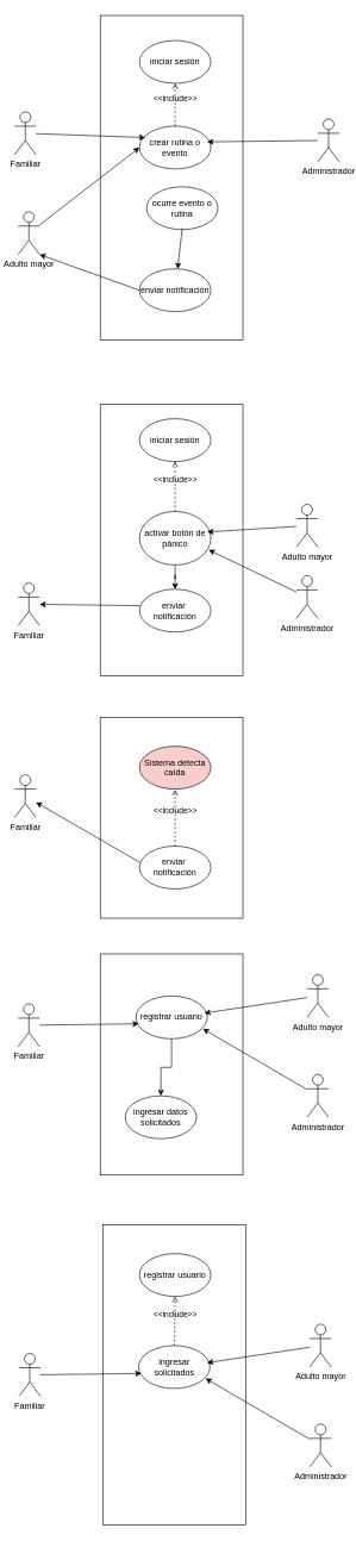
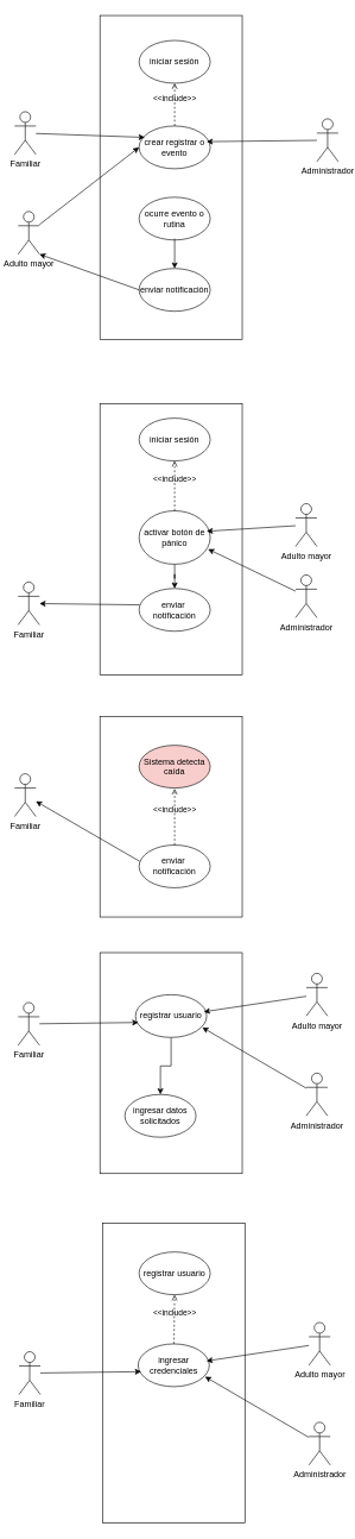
  <mxCell id="0" />
  <mxCell id="1" parent="0" />
  <mxCell id="2" value="" style="rounded=0;whiteSpace=wrap;html=1;" vertex="1" parent="1"><mxGeometry x="140" y="20" width="200" height="455" as="geometry" /></mxCell>
  <mxCell id="3" value="Familiar" style="shape=umlActor;verticalLabelPosition=bottom;verticalAlign=top;html=1;outlineConnect=0;" vertex="1" parent="1"><mxGeometry x="20" y="155" width="30" height="60" as="geometry" /></mxCell>
  <mxCell id="4" value="Adulto mayor" style="shape=umlActor;verticalLabelPosition=bottom;verticalAlign=top;html=1;outlineConnect=0;" vertex="1" parent="1"><mxGeometry x="25" y="295" width="30" height="60" as="geometry" /></mxCell>
- <mxCell id="5" value="crear rutina o evento" style="ellipse;whiteSpace=wrap;html=1;" vertex="1" parent="1"><mxGeometry x="195" y="175" width="100" height="60" as="geometry" /></mxCell>
+ <mxCell id="5" value="crear registrar o evento" style="ellipse;whiteSpace=wrap;html=1;" vertex="1" parent="1"><mxGeometry x="195" y="175" width="100" height="60" as="geometry" /></mxCell>
  <mxCell id="6" value="" style="endArrow=classic;html=1;rounded=0;entryX=0.08;entryY=0.267;entryDx=0;entryDy=0;entryPerimeter=0;" edge="1" parent="1" source="3" target="5"><mxGeometry width="50" height="50" relative="1" as="geometry"><mxPoint x="35" y="145" as="sourcePoint" /><mxPoint x="85" y="95" as="targetPoint" /></mxGeometry></mxCell>
  <mxCell id="7" value="" style="endArrow=classic;html=1;rounded=0;entryX=0;entryY=0.5;entryDx=0;entryDy=0;" edge="1" parent="1" source="4" target="5"><mxGeometry width="50" height="50" relative="1" as="geometry"><mxPoint x="240" y="165" as="sourcePoint" /><mxPoint x="290" y="115" as="targetPoint" /></mxGeometry></mxCell>
  <mxCell id="8" value="enviar notificación" style="ellipse;whiteSpace=wrap;html=1;" vertex="1" parent="1"><mxGeometry x="195" y="375" width="100" height="60" as="geometry" /></mxCell>
  <mxCell id="9" value="" style="rounded=0;whiteSpace=wrap;html=1;" vertex="1" parent="1"><mxGeometry x="140" y="565" width="200" height="380" as="geometry" /></mxCell>
  <mxCell id="10" value="Familiar" style="shape=umlActor;verticalLabelPosition=bottom;verticalAlign=top;html=1;outlineConnect=0;" vertex="1" parent="1"><mxGeometry x="25" y="815" width="30" height="60" as="geometry" /></mxCell>
  <mxCell id="11" value="Adulto mayor" style="shape=umlActor;verticalLabelPosition=bottom;verticalAlign=top;html=1;outlineConnect=0;" vertex="1" parent="1"><mxGeometry x="415" y="705" width="30" height="60" as="geometry" /></mxCell>
  <mxCell id="12" value="" style="edgeStyle=orthogonalEdgeStyle;rounded=0;orthogonalLoop=1;jettySize=auto;html=1;" edge="1" parent="1" source="13" target="16"><mxGeometry relative="1" as="geometry" /></mxCell>
  <mxCell id="13" value="activar botón de pánico" style="ellipse;whiteSpace=wrap;html=1;" vertex="1" parent="1"><mxGeometry x="195" y="715" width="100" height="75" as="geometry" /></mxCell>
  <mxCell id="14" value="" style="endArrow=classic;html=1;rounded=0;exitX=0.01;exitY=0.383;exitDx=0;exitDy=0;exitPerimeter=0;" edge="1" parent="1" source="16" target="10"><mxGeometry width="50" height="50" relative="1" as="geometry"><mxPoint x="40" y="754" as="sourcePoint" /><mxPoint x="90" y="704" as="targetPoint" /></mxGeometry></mxCell>
  <mxCell id="15" value="" style="endArrow=classic;html=1;rounded=0;entryX=0.95;entryY=0.383;entryDx=0;entryDy=0;entryPerimeter=0;" edge="1" parent="1" source="11" target="13"><mxGeometry width="50" height="50" relative="1" as="geometry"><mxPoint x="245" y="774" as="sourcePoint" /><mxPoint x="295" y="724" as="targetPoint" /></mxGeometry></mxCell>
  <mxCell id="16" value="enviar&amp;nbsp;&lt;div&gt;notificación&lt;/div&gt;" style="ellipse;whiteSpace=wrap;html=1;" vertex="1" parent="1"><mxGeometry x="195" y="824" width="100" height="60" as="geometry" /></mxCell>
  <mxCell id="17" value="" style="rounded=0;whiteSpace=wrap;html=1;" vertex="1" parent="1"><mxGeometry x="140" y="1004" width="200" height="281" as="geometry" /></mxCell>
  <mxCell id="18" value="Familiar" style="shape=umlActor;verticalLabelPosition=bottom;verticalAlign=top;html=1;outlineConnect=0;" vertex="1" parent="1"><mxGeometry x="20" y="1084" width="30" height="60" as="geometry" /></mxCell>
  <mxCell id="19" value="Sistema detecta caída" style="ellipse;whiteSpace=wrap;html=1;fillColor=#f8cecc;" vertex="1" parent="1"><mxGeometry x="195" y="1044" width="100" height="60" as="geometry" /></mxCell>
  <mxCell id="20" value="" style="endArrow=classic;html=1;rounded=0;exitX=0.01;exitY=0.383;exitDx=0;exitDy=0;exitPerimeter=0;" edge="1" parent="1" source="21" target="18"><mxGeometry width="50" height="50" relative="1" as="geometry"><mxPoint x="40" y="1114" as="sourcePoint" /><mxPoint x="90" y="1064" as="targetPoint" /></mxGeometry></mxCell>
  <mxCell id="21" value="enviar&amp;nbsp;&lt;div&gt;notificación&lt;/div&gt;" style="ellipse;whiteSpace=wrap;html=1;" vertex="1" parent="1"><mxGeometry x="195" y="1184" width="100" height="60" as="geometry" /></mxCell>
  <mxCell id="22" value="Administrador" style="shape=umlActor;verticalLabelPosition=bottom;verticalAlign=top;html=1;outlineConnect=0;" vertex="1" parent="1"><mxGeometry x="445" y="165" width="30" height="60" as="geometry" /></mxCell>
  <mxCell id="23" value="" style="endArrow=classic;html=1;rounded=0;entryX=0.95;entryY=0.367;entryDx=0;entryDy=0;entryPerimeter=0;" edge="1" parent="1" source="22" target="5"><mxGeometry width="50" height="50" relative="1" as="geometry"><mxPoint x="415" y="265" as="sourcePoint" /><mxPoint x="405" y="245" as="targetPoint" /></mxGeometry></mxCell>
  <mxCell id="24" value="Administrador" style="shape=umlActor;verticalLabelPosition=bottom;verticalAlign=top;html=1;outlineConnect=0;" vertex="1" parent="1"><mxGeometry x="415" y="805" width="30" height="60" as="geometry" /></mxCell>
  <mxCell id="25" value="" style="endArrow=classic;html=1;rounded=0;entryX=0.97;entryY=0.717;entryDx=0;entryDy=0;entryPerimeter=0;" edge="1" parent="1" source="24" target="13"><mxGeometry width="50" height="50" relative="1" as="geometry"><mxPoint x="340" y="904" as="sourcePoint" /><mxPoint x="390" y="854" as="targetPoint" /></mxGeometry></mxCell>
- <mxCell id="26" value="ocurre evento o rutina" style="ellipse;whiteSpace=wrap;html=1;" vertex="1" parent="1"><mxGeometry x="205" y="260" width="100" height="60" as="geometry" /></mxCell>
+ <mxCell id="26" value="ocurre evento o rutina" style="ellipse;whiteSpace=wrap;html=1;" vertex="1" parent="1"><mxGeometry x="195" y="275" width="100" height="60" as="geometry" /></mxCell>
  <mxCell id="27" value="" style="endArrow=classic;html=1;rounded=0;exitX=0.5;exitY=0.967;exitDx=0;exitDy=0;exitPerimeter=0;" edge="1" parent="1" source="26" target="8"><mxGeometry width="50" height="50" relative="1" as="geometry"><mxPoint x="230" y="345" as="sourcePoint" /><mxPoint x="280" y="295" as="targetPoint" /></mxGeometry></mxCell>
  <mxCell id="28" value="&amp;lt;&amp;lt;include&amp;gt;&amp;gt;" style="html=1;verticalAlign=bottom;labelBackgroundColor=none;endArrow=open;endFill=0;dashed=1;rounded=0;exitX=0.5;exitY=0;exitDx=0;exitDy=0;" edge="1" parent="1" source="21"><mxGeometry width="160" relative="1" as="geometry"><mxPoint x="165" y="1135" as="sourcePoint" /><mxPoint x="245" y="1105" as="targetPoint" /></mxGeometry></mxCell>
  <mxCell id="29" value="" style="rounded=0;whiteSpace=wrap;html=1;" vertex="1" parent="1"><mxGeometry x="140" y="1335" width="200" height="310" as="geometry" /></mxCell>
  <mxCell id="30" value="Familiar" style="shape=umlActor;verticalLabelPosition=bottom;verticalAlign=top;html=1;outlineConnect=0;" vertex="1" parent="1"><mxGeometry x="25" y="1405" width="30" height="60" as="geometry" /></mxCell>
  <mxCell id="31" value="Adulto mayor" style="shape=umlActor;verticalLabelPosition=bottom;verticalAlign=top;html=1;outlineConnect=0;" vertex="1" parent="1"><mxGeometry x="430" y="1364" width="30" height="60" as="geometry" /></mxCell>
  <mxCell id="32" value="" style="edgeStyle=orthogonalEdgeStyle;rounded=0;orthogonalLoop=1;jettySize=auto;html=1;" edge="1" parent="1" source="33" target="36"><mxGeometry relative="1" as="geometry" /></mxCell>
  <mxCell id="33" value="registrar usuario" style="ellipse;whiteSpace=wrap;html=1;" vertex="1" parent="1"><mxGeometry x="190" y="1394" width="100" height="60" as="geometry" /></mxCell>
  <mxCell id="34" value="" style="endArrow=classic;html=1;rounded=0;entryX=0.04;entryY=0.65;entryDx=0;entryDy=0;entryPerimeter=0;" edge="1" parent="1" source="30" target="33"><mxGeometry width="50" height="50" relative="1" as="geometry"><mxPoint x="45" y="1464" as="sourcePoint" /><mxPoint x="95" y="1414" as="targetPoint" /></mxGeometry></mxCell>
  <mxCell id="35" value="" style="endArrow=classic;html=1;rounded=0;entryX=0.96;entryY=0.4;entryDx=0;entryDy=0;entryPerimeter=0;" edge="1" parent="1" source="31" target="33"><mxGeometry width="50" height="50" relative="1" as="geometry"><mxPoint x="250" y="1484" as="sourcePoint" /><mxPoint x="300" y="1434" as="targetPoint" /></mxGeometry></mxCell>
  <mxCell id="36" value="ingresar datos solicitados" style="ellipse;whiteSpace=wrap;html=1;" vertex="1" parent="1"><mxGeometry x="175" y="1534" width="100" height="60" as="geometry" /></mxCell>
  <mxCell id="37" value="Administrador" style="shape=umlActor;verticalLabelPosition=bottom;verticalAlign=top;html=1;outlineConnect=0;" vertex="1" parent="1"><mxGeometry x="430" y="1504" width="30" height="60" as="geometry" /></mxCell>
  <mxCell id="38" value="" style="endArrow=classic;html=1;rounded=0;entryX=0.94;entryY=0.767;entryDx=0;entryDy=0;entryPerimeter=0;" edge="1" parent="1" source="37" target="33"><mxGeometry width="50" height="50" relative="1" as="geometry"><mxPoint x="345" y="1614" as="sourcePoint" /><mxPoint x="395" y="1564" as="targetPoint" /></mxGeometry></mxCell>
  <mxCell id="39" value="iniciar sesión" style="ellipse;whiteSpace=wrap;html=1;" vertex="1" parent="1"><mxGeometry x="195" y="55" width="100" height="60" as="geometry" /></mxCell>
  <mxCell id="40" value="&amp;lt;&amp;lt;include&amp;gt;&amp;gt;" style="html=1;verticalAlign=bottom;labelBackgroundColor=none;endArrow=open;endFill=0;dashed=1;rounded=0;entryX=0.5;entryY=1;entryDx=0;entryDy=0;" edge="1" parent="1" target="39"><mxGeometry width="160" relative="1" as="geometry"><mxPoint x="245" y="175" as="sourcePoint" /><mxPoint x="395" y="245" as="targetPoint" /></mxGeometry></mxCell>
  <mxCell id="41" value="iniciar sesión" style="ellipse;whiteSpace=wrap;html=1;" vertex="1" parent="1"><mxGeometry x="195" y="585" width="100" height="60" as="geometry" /></mxCell>
  <mxCell id="42" value="&amp;lt;&amp;lt;include&amp;gt;&amp;gt;" style="html=1;verticalAlign=bottom;labelBackgroundColor=none;endArrow=open;endFill=0;dashed=1;rounded=0;entryX=0.5;entryY=1;entryDx=0;entryDy=0;exitX=0.5;exitY=0;exitDx=0;exitDy=0;" edge="1" parent="1" source="13" target="41"><mxGeometry width="160" relative="1" as="geometry"><mxPoint x="245" y="705" as="sourcePoint" /><mxPoint x="395" y="775" as="targetPoint" /></mxGeometry></mxCell>
  <mxCell id="43" value="" style="rounded=0;whiteSpace=wrap;html=1;" vertex="1" parent="1"><mxGeometry x="143.75" y="1715" width="200" height="420" as="geometry" /></mxCell>
  <mxCell id="44" value="Familiar" style="shape=umlActor;verticalLabelPosition=bottom;verticalAlign=top;html=1;outlineConnect=0;" vertex="1" parent="1"><mxGeometry x="26.25" y="1895" width="30" height="60" as="geometry" /></mxCell>
  <mxCell id="45" value="Adulto mayor" style="shape=umlActor;verticalLabelPosition=bottom;verticalAlign=top;html=1;outlineConnect=0;" vertex="1" parent="1"><mxGeometry x="433.75" y="1854" width="30" height="60" as="geometry" /></mxCell>
- <mxCell id="46" value="ingresar solicitados" style="ellipse;whiteSpace=wrap;html=1;" vertex="1" parent="1"><mxGeometry x="193.75" y="1884" width="100" height="60" as="geometry" /></mxCell>
+ <mxCell id="46" value="ingresar credenciales" style="ellipse;whiteSpace=wrap;html=1;" vertex="1" parent="1"><mxGeometry x="193.75" y="1884" width="100" height="60" as="geometry" /></mxCell>
  <mxCell id="47" value="" style="endArrow=classic;html=1;rounded=0;entryX=0.04;entryY=0.65;entryDx=0;entryDy=0;entryPerimeter=0;" edge="1" parent="1" source="44" target="46"><mxGeometry width="50" height="50" relative="1" as="geometry"><mxPoint x="48.75" y="1954" as="sourcePoint" /><mxPoint x="98.75" y="1904" as="targetPoint" /></mxGeometry></mxCell>
  <mxCell id="48" value="" style="endArrow=classic;html=1;rounded=0;entryX=0.96;entryY=0.4;entryDx=0;entryDy=0;entryPerimeter=0;" edge="1" parent="1" source="45" target="46"><mxGeometry width="50" height="50" relative="1" as="geometry"><mxPoint x="253.75" y="1974" as="sourcePoint" /><mxPoint x="303.75" y="1924" as="targetPoint" /></mxGeometry></mxCell>
  <mxCell id="49" value="Administrador" style="shape=umlActor;verticalLabelPosition=bottom;verticalAlign=top;html=1;outlineConnect=0;" vertex="1" parent="1"><mxGeometry x="433.75" y="1994" width="30" height="60" as="geometry" /></mxCell>
  <mxCell id="50" value="" style="endArrow=classic;html=1;rounded=0;entryX=0.94;entryY=0.767;entryDx=0;entryDy=0;entryPerimeter=0;" edge="1" parent="1" source="49" target="46"><mxGeometry width="50" height="50" relative="1" as="geometry"><mxPoint x="348.75" y="2104" as="sourcePoint" /><mxPoint x="398.75" y="2054" as="targetPoint" /></mxGeometry></mxCell>
  <mxCell id="51" value="" style="endArrow=classic;html=1;rounded=0;entryX=1;entryY=1;entryDx=0;entryDy=0;entryPerimeter=0;exitX=0;exitY=0.5;exitDx=0;exitDy=0;" edge="1" parent="1" source="8" target="4"><mxGeometry width="50" height="50" relative="1" as="geometry"><mxPoint x="55" y="435" as="sourcePoint" /><mxPoint x="105" y="385" as="targetPoint" /></mxGeometry></mxCell>
  <mxCell id="52" value="registrar usuario" style="ellipse;whiteSpace=wrap;html=1;" vertex="1" parent="1"><mxGeometry x="195" y="1755" width="100" height="60" as="geometry" /></mxCell>
  <mxCell id="53" value="&amp;lt;&amp;lt;include&amp;gt;&amp;gt;" style="html=1;verticalAlign=bottom;labelBackgroundColor=none;endArrow=open;endFill=0;dashed=1;rounded=0;entryX=0.5;entryY=1;entryDx=0;entryDy=0;" edge="1" parent="1" source="46" target="52"><mxGeometry width="160" relative="1" as="geometry"><mxPoint x="415" y="1788" as="sourcePoint" /><mxPoint x="415" y="1709" as="targetPoint" /></mxGeometry></mxCell>
